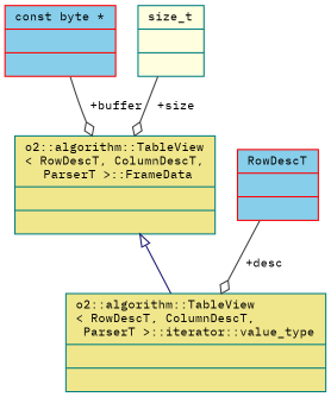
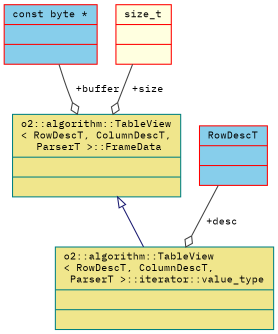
  digraph {
    fontname="IBM Plex Mono"
    node [color=teal fillcolor=khaki fontname="IBM Plex Mono" fontsize=10 shape=record style=filled]
    edge [color=grey25 fontname="IBM Plex Mono" fontsize=10 labelfontname=Helvetica labelfontsize=10 style=solid arrowhead=odiamond]
    n1 [fontcolor=black height=0.2 label="{o2::algorithm::TableView\l\< RowDescT, ColumnDescT,\l ParserT \>::iterator::value_type\n||}" width=0.4]
    n2 [height=0.2 label="{o2::algorithm::TableView\l\< RowDescT, ColumnDescT,\l ParserT \>::FrameData\n||}" width=0.4]
    n3 [color=red height=0.2 label="{const byte *\n||}" width=0.4 fillcolor=skyblue]
-   n4 [height=0.2 label="{size_t\n||}" width=0.4 fillcolor=lightyellow]
+   n4 [color=red height=0.2 label="{size_t\n||}" width=0.4 fillcolor=lightyellow]
    n5 [color=red height=0.2 label="{RowDescT\n||}" width=0.4 fillcolor=skyblue]
    n2 -> n1 [arrowtail=onormal color=midnightblue dir=back arrowhead=""]
    n3 -> n2 [label=" +buffer"]
    n4 -> n2 [label=" +size"]
    n5 -> n1 [label=" +desc"]
  }
